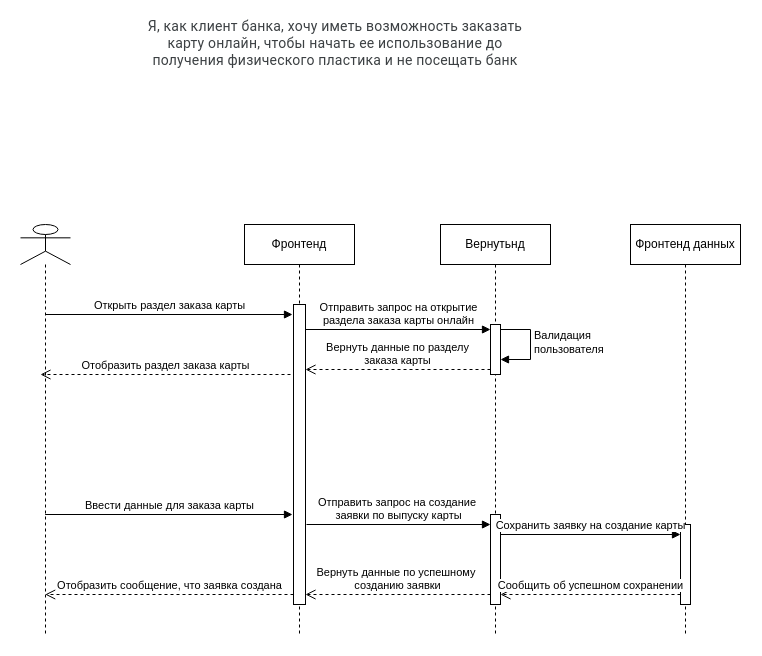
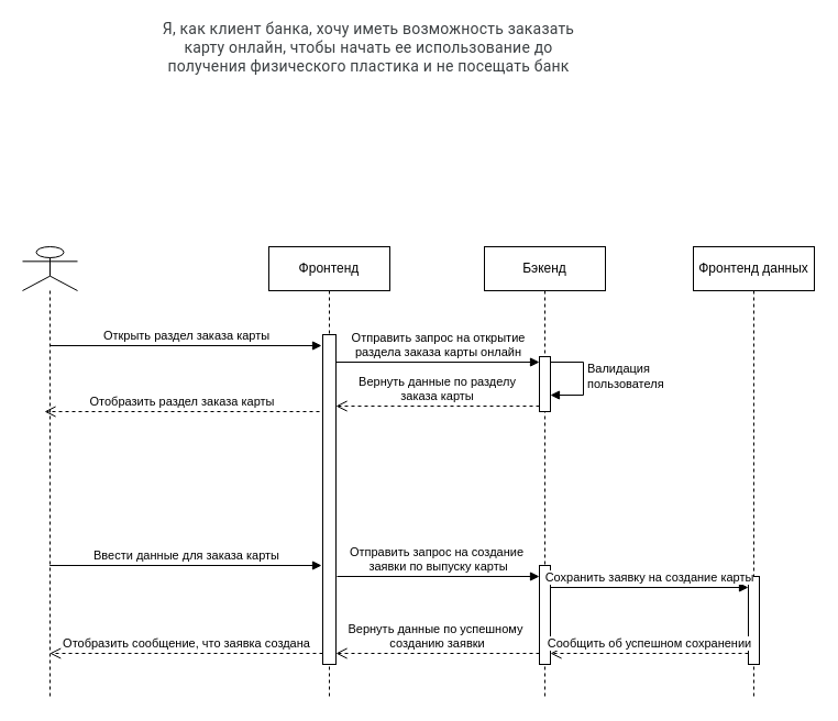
  <mxCell id="0" />
  <mxCell id="1" parent="0" />
  <mxCell id="2" value="&lt;div&gt;&lt;br&gt;&lt;/div&gt;" style="shape=umlLifeline;perimeter=lifelinePerimeter;whiteSpace=wrap;html=1;container=1;dropTarget=0;collapsible=0;recursiveResize=0;outlineConnect=0;portConstraint=eastwest;newEdgeStyle={&quot;curved&quot;:0,&quot;rounded&quot;:0};participant=umlActor;" vertex="1" parent="1"><mxGeometry x="20" y="224" width="50" height="410" as="geometry" /></mxCell>
  <mxCell id="3" value="&#10;&lt;span style=&quot;color: rgb(60, 64, 67); font-family: Roboto, Arial, sans-serif; font-size: 14px; font-style: normal; font-variant-ligatures: normal; font-variant-caps: normal; font-weight: 400; letter-spacing: 0.2px; orphans: 2; text-align: left; text-indent: 0px; text-transform: none; widows: 2; word-spacing: 0px; -webkit-text-stroke-width: 0px; white-space: normal; text-decoration-thickness: initial; text-decoration-style: initial; text-decoration-color: initial; display: inline !important; float: none;&quot;&gt;Я, как клиент банка, хочу иметь возможность заказать карту онлайн, чтобы начать ее использование до получения физического пластика и не посещать банк&lt;/span&gt;&#10;&#10;" style="text;html=1;align=center;verticalAlign=middle;whiteSpace=wrap;rounded=0;" vertex="1" parent="1"><mxGeometry x="130" y="20" width="410" height="60" as="geometry" /></mxCell>
  <mxCell id="4" value="Фронтенд" style="shape=umlLifeline;perimeter=lifelinePerimeter;whiteSpace=wrap;html=1;container=1;dropTarget=0;collapsible=0;recursiveResize=0;outlineConnect=0;portConstraint=eastwest;newEdgeStyle={&quot;curved&quot;:0,&quot;rounded&quot;:0};" vertex="1" parent="1"><mxGeometry x="244" y="224" width="110" height="410" as="geometry" /></mxCell>
  <mxCell id="5" value="" style="html=1;points=[[0,0,0,0,5],[0,1,0,0,-5],[1,0,0,0,5],[1,1,0,0,-5]];perimeter=orthogonalPerimeter;outlineConnect=0;targetShapes=umlLifeline;portConstraint=eastwest;newEdgeStyle={&quot;curved&quot;:0,&quot;rounded&quot;:0};" vertex="1" parent="4"><mxGeometry x="49" y="80" width="12" height="300" as="geometry" /></mxCell>
- <mxCell id="6" value="Вернуть&lt;span style=&quot;background-color: initial;&quot;&gt;нд&lt;/span&gt;" style="shape=umlLifeline;perimeter=lifelinePerimeter;whiteSpace=wrap;html=1;container=1;dropTarget=0;collapsible=0;recursiveResize=0;outlineConnect=0;portConstraint=eastwest;newEdgeStyle={&quot;curved&quot;:0,&quot;rounded&quot;:0};" vertex="1" parent="1"><mxGeometry x="440" y="224" width="110" height="410" as="geometry" /></mxCell>
+ <mxCell id="6" value="Бэке&lt;span style=&quot;background-color: initial;&quot;&gt;нд&lt;/span&gt;" style="shape=umlLifeline;perimeter=lifelinePerimeter;whiteSpace=wrap;html=1;container=1;dropTarget=0;collapsible=0;recursiveResize=0;outlineConnect=0;portConstraint=eastwest;newEdgeStyle={&quot;curved&quot;:0,&quot;rounded&quot;:0};" vertex="1" parent="1"><mxGeometry x="440" y="224" width="110" height="410" as="geometry" /></mxCell>
  <mxCell id="7" value="" style="html=1;points=[[0,0,0,0,5],[0,1,0,0,-5],[1,0,0,0,5],[1,1,0,0,-5]];perimeter=orthogonalPerimeter;outlineConnect=0;targetShapes=umlLifeline;portConstraint=eastwest;newEdgeStyle={&quot;curved&quot;:0,&quot;rounded&quot;:0};" vertex="1" parent="6"><mxGeometry x="50" y="100" width="10" height="50" as="geometry" /></mxCell>
  <mxCell id="8" value="" style="html=1;points=[[0,0,0,0,5],[0,1,0,0,-5],[1,0,0,0,5],[1,1,0,0,-5]];perimeter=orthogonalPerimeter;outlineConnect=0;targetShapes=umlLifeline;portConstraint=eastwest;newEdgeStyle={&quot;curved&quot;:0,&quot;rounded&quot;:0};" vertex="1" parent="6"><mxGeometry x="50" y="290" width="10" height="90" as="geometry" /></mxCell>
  <mxCell id="9" value="Фронтенд данных" style="shape=umlLifeline;perimeter=lifelinePerimeter;whiteSpace=wrap;html=1;container=1;dropTarget=0;collapsible=0;recursiveResize=0;outlineConnect=0;portConstraint=eastwest;newEdgeStyle={&quot;curved&quot;:0,&quot;rounded&quot;:0};" vertex="1" parent="1"><mxGeometry x="630" y="224" width="110" height="410" as="geometry" /></mxCell>
  <mxCell id="10" value="" style="html=1;points=[[0,0,0,0,5],[0,1,0,0,-5],[1,0,0,0,5],[1,1,0,0,-5]];perimeter=orthogonalPerimeter;outlineConnect=0;targetShapes=umlLifeline;portConstraint=eastwest;newEdgeStyle={&quot;curved&quot;:0,&quot;rounded&quot;:0};" vertex="1" parent="9"><mxGeometry x="50" y="300" width="10" height="80" as="geometry" /></mxCell>
  <mxCell id="11" value="Отобразить раздел заказа карты" style="html=1;verticalAlign=bottom;endArrow=open;dashed=1;endSize=8;curved=0;rounded=0;" edge="1" parent="1"><mxGeometry relative="1" as="geometry"><mxPoint x="40" y="374" as="targetPoint" /><mxPoint x="290" y="374" as="sourcePoint" /></mxGeometry></mxCell>
  <mxCell id="12" value="Валидация&amp;nbsp;&lt;div&gt;пользователя&lt;/div&gt;" style="html=1;align=left;spacingLeft=2;endArrow=block;rounded=0;edgeStyle=orthogonalEdgeStyle;curved=0;rounded=0;exitX=1;exitY=0;exitDx=0;exitDy=5;exitPerimeter=0;" edge="1" parent="1" target="7"><mxGeometry relative="1" as="geometry"><mxPoint x="500" y="324" as="sourcePoint" /><Array as="points"><mxPoint x="500" y="329" /><mxPoint x="530" y="329" /><mxPoint x="530" y="359" /></Array><mxPoint x="500" y="359" as="targetPoint" /></mxGeometry></mxCell>
  <mxCell id="13" value="Вернуть данные по разделу&lt;div&gt;&amp;nbsp;заказа карты&amp;nbsp;&lt;/div&gt;" style="html=1;verticalAlign=bottom;endArrow=open;dashed=1;endSize=8;curved=0;rounded=0;exitX=0;exitY=1;exitDx=0;exitDy=-5;exitPerimeter=0;" edge="1" parent="1" source="7" target="5"><mxGeometry relative="1" as="geometry"><mxPoint x="306" y="364" as="targetPoint" /><mxPoint x="490" y="364" as="sourcePoint" /></mxGeometry></mxCell>
  <mxCell id="14" value="Открыть раздел заказа карты" style="html=1;verticalAlign=bottom;endArrow=block;curved=0;rounded=0;" edge="1" parent="1"><mxGeometry width="80" relative="1" as="geometry"><mxPoint x="44.667" y="314" as="sourcePoint" /><mxPoint x="292" y="314" as="targetPoint" /></mxGeometry></mxCell>
  <mxCell id="15" value="Отправить запрос на открытие&lt;div&gt;раздела заказа карты онлайн&lt;/div&gt;" style="html=1;verticalAlign=bottom;endArrow=block;curved=0;rounded=0;entryX=0;entryY=0;entryDx=0;entryDy=5;entryPerimeter=0;" edge="1" parent="1" source="5" target="7"><mxGeometry width="80" relative="1" as="geometry"><mxPoint x="309.997" y="324" as="sourcePoint" /><mxPoint x="557.33" y="324" as="targetPoint" /></mxGeometry></mxCell>
  <mxCell id="16" value="Ввести данные для заказа карты" style="html=1;verticalAlign=bottom;endArrow=block;curved=0;rounded=0;" edge="1" parent="1"><mxGeometry width="80" relative="1" as="geometry"><mxPoint x="44.667" y="514" as="sourcePoint" /><mxPoint x="292" y="514" as="targetPoint" /></mxGeometry></mxCell>
  <mxCell id="17" value="Отправить запрос на создание&amp;nbsp;&lt;div&gt;заявки по выпуску карты&lt;/div&gt;" style="html=1;verticalAlign=bottom;endArrow=block;curved=0;rounded=0;" edge="1" parent="1" target="8"><mxGeometry width="80" relative="1" as="geometry"><mxPoint x="306" y="524" as="sourcePoint" /><mxPoint x="485" y="524" as="targetPoint" /></mxGeometry></mxCell>
  <mxCell id="18" value="Сохранить заявку на создание карты" style="html=1;verticalAlign=bottom;endArrow=block;curved=0;rounded=0;" edge="1" parent="1"><mxGeometry width="80" relative="1" as="geometry"><mxPoint x="500" y="534" as="sourcePoint" /><mxPoint x="680" y="534" as="targetPoint" /></mxGeometry></mxCell>
  <mxCell id="19" value="Сообщить об успешном сохранении" style="html=1;verticalAlign=bottom;endArrow=open;dashed=1;endSize=8;curved=0;rounded=0;" edge="1" parent="1" target="8"><mxGeometry relative="1" as="geometry"><mxPoint x="680" y="594" as="sourcePoint" /><mxPoint x="500" y="594" as="targetPoint" /><mxPoint as="offset" /></mxGeometry></mxCell>
  <mxCell id="20" value="Вернуть данные по успешному&amp;nbsp;&lt;div&gt;созданию заявки&lt;/div&gt;" style="html=1;verticalAlign=bottom;endArrow=open;dashed=1;endSize=8;curved=0;rounded=0;" edge="1" parent="1"><mxGeometry relative="1" as="geometry"><mxPoint x="490" y="594" as="sourcePoint" /><mxPoint x="305" y="594" as="targetPoint" /></mxGeometry></mxCell>
  <mxCell id="21" value="Отобразить сообщение, что заявка создана" style="html=1;verticalAlign=bottom;endArrow=open;dashed=1;endSize=8;curved=0;rounded=0;" edge="1" parent="1"><mxGeometry relative="1" as="geometry"><mxPoint x="293" y="594" as="sourcePoint" /><mxPoint x="44.667" y="594" as="targetPoint" /></mxGeometry></mxCell>
